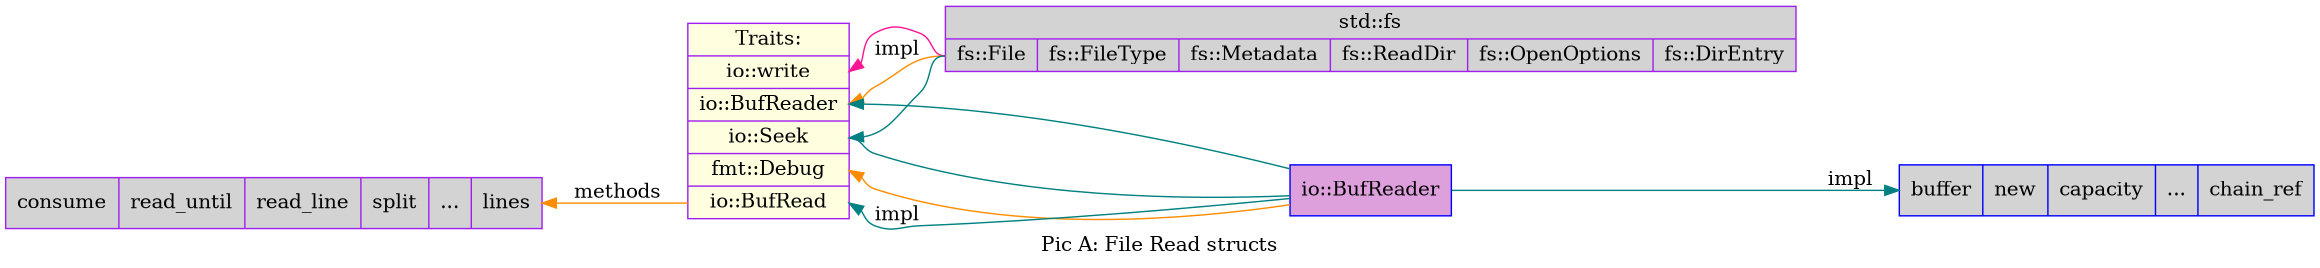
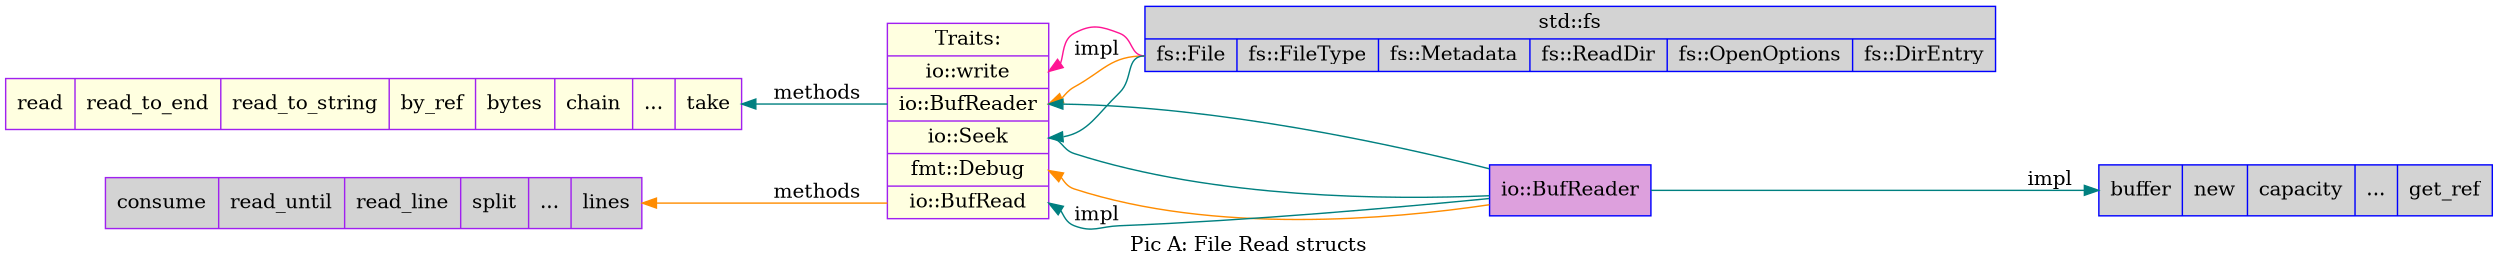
  digraph {
    label="Pic A: File Read structs"
    labelloc=b
    rankdir=LR
    node [color=purple fillcolor=lightgrey shape=record style=filled]
    edge [color=teal dir=back]
    n1 [label="{consume\l|read_until\l|read_line\l|split\l|...\l|lines\l}"]
    n2 [fillcolor=lightyellow label="{Traits:}|{<write>io::write}|{<read>io::BufReader}|{<seek>io::Seek}|{<debug>fmt::Debug}|{<bufread>io::BufRead}"]
-   n3 [label="{std::fs}|{<fsfile>fs::File\l|fs::FileType\l|fs::Metadata\l|fs::ReadDir\l|fs::OpenOptions\l|fs::DirEntry\l}"]
+   n3 [color=blue label="{std::fs}|{<fsfile>fs::File\l|fs::FileType\l|fs::Metadata\l|fs::ReadDir\l|fs::OpenOptions\l|fs::DirEntry\l}"]
    n4 [color=blue fillcolor=plum label="{io::BufReader}"]
-   n6 [color=blue label="{buffer\l|new\l|capacity\l|...\l|chain_ref\l}"]
+   n5 [fillcolor=lightyellow label="{read\l|read_to_end\l|read_to_string\l|by_ref\l|bytes\l|chain\l|...\l|take\l}"]
+   n6 [color=blue label="{buffer\l|new\l|capacity\l|...\l|get_ref\l}"]
    n1 -> n2 [color=darkorange headport=bufread label=" methods"]
    n2 -> n3 [color=darkorange headport=fsfile label=impl tailport=read]
    n2 -> n3 [color=deeppink headport=fsfile tailport=write]
    n2 -> n3 [headport=fsfile tailport=seek]
    n2 -> n4 [color=darkorange tailport=debug]
    n2 -> n4 [dir=none tailport=seek]
    n2 -> n4 [label=impl tailport=bufread]
    n4 -> n2 [arrowhead=normal headport=read dir=""]
    n4 -> n6 [arrowhead=normal label=" impl" dir=""]
+   n5 -> n2 [headport=read label=" methods"]
  }
